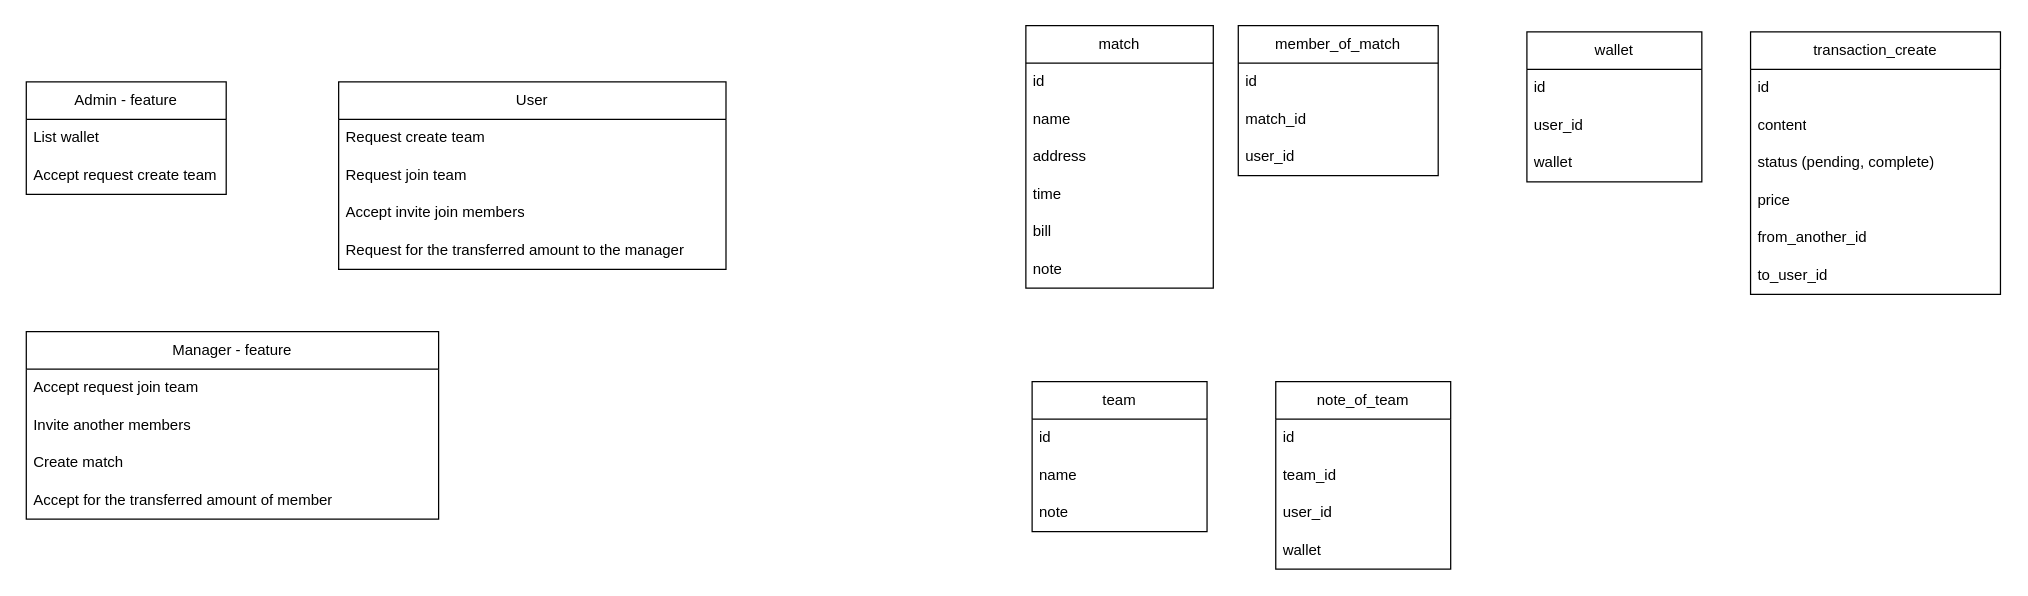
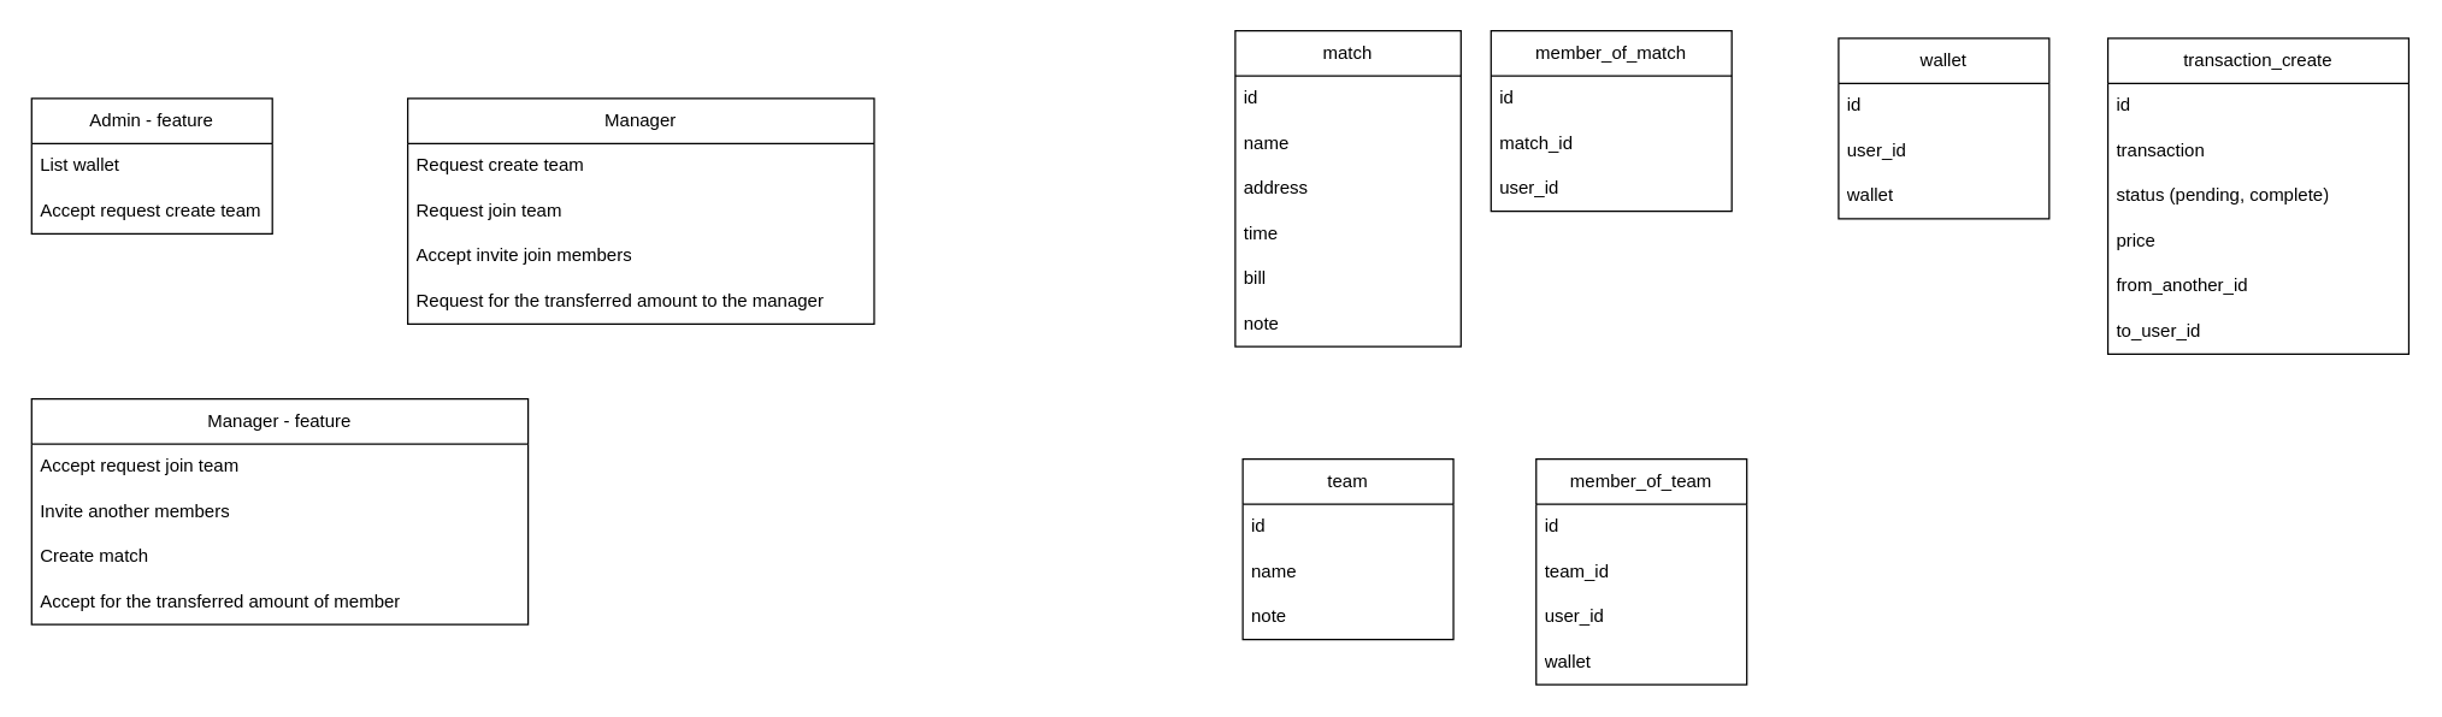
  <mxCell id="0" />
  <mxCell id="1" parent="0" />
  <mxCell id="2" value="Admin - feature" style="swimlane;fontStyle=0;childLayout=stackLayout;horizontal=1;startSize=30;horizontalStack=0;resizeParent=1;resizeParentMax=0;resizeLast=0;collapsible=1;marginBottom=0;whiteSpace=wrap;html=1;" vertex="1" parent="1"><mxGeometry x="20" y="65" width="160" height="90" as="geometry" /></mxCell>
  <mxCell id="3" value="List wallet" style="text;strokeColor=none;fillColor=none;align=left;verticalAlign=middle;spacingLeft=4;spacingRight=4;overflow=hidden;points=[[0,0.5],[1,0.5]];portConstraint=eastwest;rotatable=0;whiteSpace=wrap;html=1;" vertex="1" parent="2"><mxGeometry y="30" width="160" height="30" as="geometry" /></mxCell>
  <mxCell id="4" value="Accept request create team" style="text;strokeColor=none;fillColor=none;align=left;verticalAlign=middle;spacingLeft=4;spacingRight=4;overflow=hidden;points=[[0,0.5],[1,0.5]];portConstraint=eastwest;rotatable=0;whiteSpace=wrap;html=1;" vertex="1" parent="2"><mxGeometry y="60" width="160" height="30" as="geometry" /></mxCell>
  <mxCell id="5" value="Manager - feature" style="swimlane;fontStyle=0;childLayout=stackLayout;horizontal=1;startSize=30;horizontalStack=0;resizeParent=1;resizeParentMax=0;resizeLast=0;collapsible=1;marginBottom=0;whiteSpace=wrap;html=1;" vertex="1" parent="1"><mxGeometry x="20" y="265" width="330" height="150" as="geometry" /></mxCell>
  <mxCell id="6" value="Accept request join team" style="text;strokeColor=none;fillColor=none;align=left;verticalAlign=middle;spacingLeft=4;spacingRight=4;overflow=hidden;points=[[0,0.5],[1,0.5]];portConstraint=eastwest;rotatable=0;whiteSpace=wrap;html=1;" vertex="1" parent="5"><mxGeometry y="30" width="330" height="30" as="geometry" /></mxCell>
  <mxCell id="7" value="Invite another members" style="text;strokeColor=none;fillColor=none;align=left;verticalAlign=middle;spacingLeft=4;spacingRight=4;overflow=hidden;points=[[0,0.5],[1,0.5]];portConstraint=eastwest;rotatable=0;whiteSpace=wrap;html=1;" vertex="1" parent="5"><mxGeometry y="60" width="330" height="30" as="geometry" /></mxCell>
  <mxCell id="8" value="Create match" style="text;strokeColor=none;fillColor=none;align=left;verticalAlign=middle;spacingLeft=4;spacingRight=4;overflow=hidden;points=[[0,0.5],[1,0.5]];portConstraint=eastwest;rotatable=0;whiteSpace=wrap;html=1;" vertex="1" parent="5"><mxGeometry y="90" width="330" height="30" as="geometry" /></mxCell>
  <mxCell id="9" value="Accept for the transferred amount&amp;nbsp;of member" style="text;strokeColor=none;fillColor=none;align=left;verticalAlign=middle;spacingLeft=4;spacingRight=4;overflow=hidden;points=[[0,0.5],[1,0.5]];portConstraint=eastwest;rotatable=0;whiteSpace=wrap;html=1;" vertex="1" parent="5"><mxGeometry y="120" width="330" height="30" as="geometry" /></mxCell>
- <mxCell id="10" value="User" style="swimlane;fontStyle=0;childLayout=stackLayout;horizontal=1;startSize=30;horizontalStack=0;resizeParent=1;resizeParentMax=0;resizeLast=0;collapsible=1;marginBottom=0;whiteSpace=wrap;html=1;" vertex="1" parent="1"><mxGeometry x="270" y="65" width="310" height="150" as="geometry" /></mxCell>
+ <mxCell id="10" value="Manager" style="swimlane;fontStyle=0;childLayout=stackLayout;horizontal=1;startSize=30;horizontalStack=0;resizeParent=1;resizeParentMax=0;resizeLast=0;collapsible=1;marginBottom=0;whiteSpace=wrap;html=1;" vertex="1" parent="1"><mxGeometry x="270" y="65" width="310" height="150" as="geometry" /></mxCell>
  <mxCell id="11" value="Request create team" style="text;strokeColor=none;fillColor=none;align=left;verticalAlign=middle;spacingLeft=4;spacingRight=4;overflow=hidden;points=[[0,0.5],[1,0.5]];portConstraint=eastwest;rotatable=0;whiteSpace=wrap;html=1;" vertex="1" parent="10"><mxGeometry y="30" width="310" height="30" as="geometry" /></mxCell>
  <mxCell id="12" value="Request join team" style="text;strokeColor=none;fillColor=none;align=left;verticalAlign=middle;spacingLeft=4;spacingRight=4;overflow=hidden;points=[[0,0.5],[1,0.5]];portConstraint=eastwest;rotatable=0;whiteSpace=wrap;html=1;" vertex="1" parent="10"><mxGeometry y="60" width="310" height="30" as="geometry" /></mxCell>
  <mxCell id="13" value="Accept invite join members" style="text;strokeColor=none;fillColor=none;align=left;verticalAlign=middle;spacingLeft=4;spacingRight=4;overflow=hidden;points=[[0,0.5],[1,0.5]];portConstraint=eastwest;rotatable=0;whiteSpace=wrap;html=1;" vertex="1" parent="10"><mxGeometry y="90" width="310" height="30" as="geometry" /></mxCell>
  <mxCell id="14" value="Request for the transferred amount to the manager" style="text;strokeColor=none;fillColor=none;align=left;verticalAlign=middle;spacingLeft=4;spacingRight=4;overflow=hidden;points=[[0,0.5],[1,0.5]];portConstraint=eastwest;rotatable=0;whiteSpace=wrap;html=1;" vertex="1" parent="10"><mxGeometry y="120" width="310" height="30" as="geometry" /></mxCell>
  <mxCell id="15" value="match" style="swimlane;fontStyle=0;childLayout=stackLayout;horizontal=1;startSize=30;horizontalStack=0;resizeParent=1;resizeParentMax=0;resizeLast=0;collapsible=1;marginBottom=0;whiteSpace=wrap;html=1;" vertex="1" parent="1"><mxGeometry x="820" y="20" width="150" height="210" as="geometry" /></mxCell>
  <mxCell id="16" value="id" style="text;strokeColor=none;fillColor=none;align=left;verticalAlign=middle;spacingLeft=4;spacingRight=4;overflow=hidden;points=[[0,0.5],[1,0.5]];portConstraint=eastwest;rotatable=0;whiteSpace=wrap;html=1;" vertex="1" parent="15"><mxGeometry y="30" width="150" height="30" as="geometry" /></mxCell>
  <mxCell id="17" value="name" style="text;strokeColor=none;fillColor=none;align=left;verticalAlign=middle;spacingLeft=4;spacingRight=4;overflow=hidden;points=[[0,0.5],[1,0.5]];portConstraint=eastwest;rotatable=0;whiteSpace=wrap;html=1;" vertex="1" parent="15"><mxGeometry y="60" width="150" height="30" as="geometry" /></mxCell>
  <mxCell id="18" value="address" style="text;strokeColor=none;fillColor=none;align=left;verticalAlign=middle;spacingLeft=4;spacingRight=4;overflow=hidden;points=[[0,0.5],[1,0.5]];portConstraint=eastwest;rotatable=0;whiteSpace=wrap;html=1;" vertex="1" parent="15"><mxGeometry y="90" width="150" height="30" as="geometry" /></mxCell>
  <mxCell id="19" value="time" style="text;strokeColor=none;fillColor=none;align=left;verticalAlign=middle;spacingLeft=4;spacingRight=4;overflow=hidden;points=[[0,0.5],[1,0.5]];portConstraint=eastwest;rotatable=0;whiteSpace=wrap;html=1;" vertex="1" parent="15"><mxGeometry y="120" width="150" height="30" as="geometry" /></mxCell>
  <mxCell id="20" value="bill" style="text;strokeColor=none;fillColor=none;align=left;verticalAlign=middle;spacingLeft=4;spacingRight=4;overflow=hidden;points=[[0,0.5],[1,0.5]];portConstraint=eastwest;rotatable=0;whiteSpace=wrap;html=1;" vertex="1" parent="15"><mxGeometry y="150" width="150" height="30" as="geometry" /></mxCell>
  <mxCell id="21" value="note" style="text;strokeColor=none;fillColor=none;align=left;verticalAlign=middle;spacingLeft=4;spacingRight=4;overflow=hidden;points=[[0,0.5],[1,0.5]];portConstraint=eastwest;rotatable=0;whiteSpace=wrap;html=1;" vertex="1" parent="15"><mxGeometry y="180" width="150" height="30" as="geometry" /></mxCell>
  <mxCell id="22" value="member_of_match" style="swimlane;fontStyle=0;childLayout=stackLayout;horizontal=1;startSize=30;horizontalStack=0;resizeParent=1;resizeParentMax=0;resizeLast=0;collapsible=1;marginBottom=0;whiteSpace=wrap;html=1;" vertex="1" parent="1"><mxGeometry x="990" y="20" width="160" height="120" as="geometry" /></mxCell>
  <mxCell id="23" value="id" style="text;strokeColor=none;fillColor=none;align=left;verticalAlign=middle;spacingLeft=4;spacingRight=4;overflow=hidden;points=[[0,0.5],[1,0.5]];portConstraint=eastwest;rotatable=0;whiteSpace=wrap;html=1;" vertex="1" parent="22"><mxGeometry y="30" width="160" height="30" as="geometry" /></mxCell>
  <mxCell id="24" value="match_id" style="text;strokeColor=none;fillColor=none;align=left;verticalAlign=middle;spacingLeft=4;spacingRight=4;overflow=hidden;points=[[0,0.5],[1,0.5]];portConstraint=eastwest;rotatable=0;whiteSpace=wrap;html=1;" vertex="1" parent="22"><mxGeometry y="60" width="160" height="30" as="geometry" /></mxCell>
  <mxCell id="25" value="user_id" style="text;strokeColor=none;fillColor=none;align=left;verticalAlign=middle;spacingLeft=4;spacingRight=4;overflow=hidden;points=[[0,0.5],[1,0.5]];portConstraint=eastwest;rotatable=0;whiteSpace=wrap;html=1;" vertex="1" parent="22"><mxGeometry y="90" width="160" height="30" as="geometry" /></mxCell>
  <mxCell id="26" value="team" style="swimlane;fontStyle=0;childLayout=stackLayout;horizontal=1;startSize=30;horizontalStack=0;resizeParent=1;resizeParentMax=0;resizeLast=0;collapsible=1;marginBottom=0;whiteSpace=wrap;html=1;" vertex="1" parent="1"><mxGeometry x="825" y="305" width="140" height="120" as="geometry" /></mxCell>
  <mxCell id="27" value="id" style="text;strokeColor=none;fillColor=none;align=left;verticalAlign=middle;spacingLeft=4;spacingRight=4;overflow=hidden;points=[[0,0.5],[1,0.5]];portConstraint=eastwest;rotatable=0;whiteSpace=wrap;html=1;" vertex="1" parent="26"><mxGeometry y="30" width="140" height="30" as="geometry" /></mxCell>
  <mxCell id="28" value="name" style="text;strokeColor=none;fillColor=none;align=left;verticalAlign=middle;spacingLeft=4;spacingRight=4;overflow=hidden;points=[[0,0.5],[1,0.5]];portConstraint=eastwest;rotatable=0;whiteSpace=wrap;html=1;" vertex="1" parent="26"><mxGeometry y="60" width="140" height="30" as="geometry" /></mxCell>
  <mxCell id="29" value="note" style="text;strokeColor=none;fillColor=none;align=left;verticalAlign=middle;spacingLeft=4;spacingRight=4;overflow=hidden;points=[[0,0.5],[1,0.5]];portConstraint=eastwest;rotatable=0;whiteSpace=wrap;html=1;" vertex="1" parent="26"><mxGeometry y="90" width="140" height="30" as="geometry" /></mxCell>
- <mxCell id="30" value="note_of_team" style="swimlane;fontStyle=0;childLayout=stackLayout;horizontal=1;startSize=30;horizontalStack=0;resizeParent=1;resizeParentMax=0;resizeLast=0;collapsible=1;marginBottom=0;whiteSpace=wrap;html=1;" vertex="1" parent="1"><mxGeometry x="1020" y="305" width="140" height="150" as="geometry" /></mxCell>
+ <mxCell id="30" value="member_of_team" style="swimlane;fontStyle=0;childLayout=stackLayout;horizontal=1;startSize=30;horizontalStack=0;resizeParent=1;resizeParentMax=0;resizeLast=0;collapsible=1;marginBottom=0;whiteSpace=wrap;html=1;" vertex="1" parent="1"><mxGeometry x="1020" y="305" width="140" height="150" as="geometry" /></mxCell>
  <mxCell id="31" value="id" style="text;strokeColor=none;fillColor=none;align=left;verticalAlign=middle;spacingLeft=4;spacingRight=4;overflow=hidden;points=[[0,0.5],[1,0.5]];portConstraint=eastwest;rotatable=0;whiteSpace=wrap;html=1;" vertex="1" parent="30"><mxGeometry y="30" width="140" height="30" as="geometry" /></mxCell>
  <mxCell id="32" value="team_id" style="text;strokeColor=none;fillColor=none;align=left;verticalAlign=middle;spacingLeft=4;spacingRight=4;overflow=hidden;points=[[0,0.5],[1,0.5]];portConstraint=eastwest;rotatable=0;whiteSpace=wrap;html=1;" vertex="1" parent="30"><mxGeometry y="60" width="140" height="30" as="geometry" /></mxCell>
  <mxCell id="33" value="user_id" style="text;strokeColor=none;fillColor=none;align=left;verticalAlign=middle;spacingLeft=4;spacingRight=4;overflow=hidden;points=[[0,0.5],[1,0.5]];portConstraint=eastwest;rotatable=0;whiteSpace=wrap;html=1;" vertex="1" parent="30"><mxGeometry y="90" width="140" height="30" as="geometry" /></mxCell>
  <mxCell id="34" value="wallet" style="text;strokeColor=none;fillColor=none;align=left;verticalAlign=middle;spacingLeft=4;spacingRight=4;overflow=hidden;points=[[0,0.5],[1,0.5]];portConstraint=eastwest;rotatable=0;whiteSpace=wrap;html=1;" vertex="1" parent="30"><mxGeometry y="120" width="140" height="30" as="geometry" /></mxCell>
  <mxCell id="35" value="wallet" style="swimlane;fontStyle=0;childLayout=stackLayout;horizontal=1;startSize=30;horizontalStack=0;resizeParent=1;resizeParentMax=0;resizeLast=0;collapsible=1;marginBottom=0;whiteSpace=wrap;html=1;" vertex="1" parent="1"><mxGeometry x="1221" y="25" width="140" height="120" as="geometry" /></mxCell>
  <mxCell id="36" value="id" style="text;strokeColor=none;fillColor=none;align=left;verticalAlign=middle;spacingLeft=4;spacingRight=4;overflow=hidden;points=[[0,0.5],[1,0.5]];portConstraint=eastwest;rotatable=0;whiteSpace=wrap;html=1;" vertex="1" parent="35"><mxGeometry y="30" width="140" height="30" as="geometry" /></mxCell>
  <mxCell id="37" value="user_id" style="text;strokeColor=none;fillColor=none;align=left;verticalAlign=middle;spacingLeft=4;spacingRight=4;overflow=hidden;points=[[0,0.5],[1,0.5]];portConstraint=eastwest;rotatable=0;whiteSpace=wrap;html=1;" vertex="1" parent="35"><mxGeometry y="60" width="140" height="30" as="geometry" /></mxCell>
  <mxCell id="38" value="wallet" style="text;strokeColor=none;fillColor=none;align=left;verticalAlign=middle;spacingLeft=4;spacingRight=4;overflow=hidden;points=[[0,0.5],[1,0.5]];portConstraint=eastwest;rotatable=0;whiteSpace=wrap;html=1;" vertex="1" parent="35"><mxGeometry y="90" width="140" height="30" as="geometry" /></mxCell>
  <mxCell id="39" value="transaction_create" style="swimlane;fontStyle=0;childLayout=stackLayout;horizontal=1;startSize=30;horizontalStack=0;resizeParent=1;resizeParentMax=0;resizeLast=0;collapsible=1;marginBottom=0;whiteSpace=wrap;html=1;" vertex="1" parent="1"><mxGeometry x="1400" y="25" width="200" height="210" as="geometry" /></mxCell>
  <mxCell id="40" value="id" style="text;strokeColor=none;fillColor=none;align=left;verticalAlign=middle;spacingLeft=4;spacingRight=4;overflow=hidden;points=[[0,0.5],[1,0.5]];portConstraint=eastwest;rotatable=0;whiteSpace=wrap;html=1;" vertex="1" parent="39"><mxGeometry y="30" width="200" height="30" as="geometry" /></mxCell>
- <mxCell id="41" value="content" style="text;strokeColor=none;fillColor=none;align=left;verticalAlign=middle;spacingLeft=4;spacingRight=4;overflow=hidden;points=[[0,0.5],[1,0.5]];portConstraint=eastwest;rotatable=0;whiteSpace=wrap;html=1;" vertex="1" parent="39"><mxGeometry y="60" width="200" height="30" as="geometry" /></mxCell>
+ <mxCell id="41" value="transaction" style="text;strokeColor=none;fillColor=none;align=left;verticalAlign=middle;spacingLeft=4;spacingRight=4;overflow=hidden;points=[[0,0.5],[1,0.5]];portConstraint=eastwest;rotatable=0;whiteSpace=wrap;html=1;" vertex="1" parent="39"><mxGeometry y="60" width="200" height="30" as="geometry" /></mxCell>
  <mxCell id="42" value="status (pending, complete)" style="text;strokeColor=none;fillColor=none;align=left;verticalAlign=middle;spacingLeft=4;spacingRight=4;overflow=hidden;points=[[0,0.5],[1,0.5]];portConstraint=eastwest;rotatable=0;whiteSpace=wrap;html=1;" vertex="1" parent="39"><mxGeometry y="90" width="200" height="30" as="geometry" /></mxCell>
  <mxCell id="43" value="price" style="text;strokeColor=none;fillColor=none;align=left;verticalAlign=middle;spacingLeft=4;spacingRight=4;overflow=hidden;points=[[0,0.5],[1,0.5]];portConstraint=eastwest;rotatable=0;whiteSpace=wrap;html=1;" vertex="1" parent="39"><mxGeometry y="120" width="200" height="30" as="geometry" /></mxCell>
  <mxCell id="44" value="from_another_id" style="text;strokeColor=none;fillColor=none;align=left;verticalAlign=middle;spacingLeft=4;spacingRight=4;overflow=hidden;points=[[0,0.5],[1,0.5]];portConstraint=eastwest;rotatable=0;whiteSpace=wrap;html=1;" vertex="1" parent="39"><mxGeometry y="150" width="200" height="30" as="geometry" /></mxCell>
  <mxCell id="45" value="to_user_id" style="text;strokeColor=none;fillColor=none;align=left;verticalAlign=middle;spacingLeft=4;spacingRight=4;overflow=hidden;points=[[0,0.5],[1,0.5]];portConstraint=eastwest;rotatable=0;whiteSpace=wrap;html=1;" vertex="1" parent="39"><mxGeometry y="180" width="200" height="30" as="geometry" /></mxCell>
